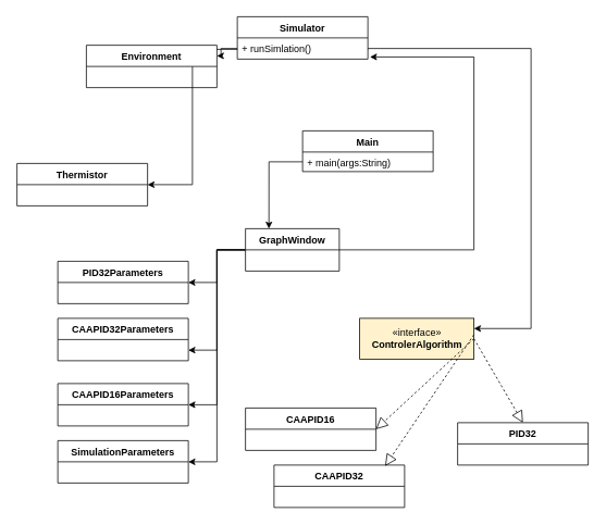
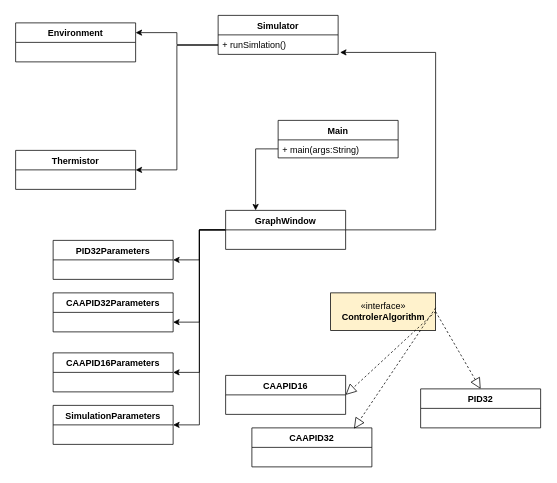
  <mxCell id="0" />
  <mxCell id="1" parent="0" />
  <mxCell id="2" value="Main" style="swimlane;fontStyle=1;align=center;verticalAlign=top;childLayout=stackLayout;horizontal=1;startSize=26;horizontalStack=0;resizeParent=1;resizeParentMax=0;resizeLast=0;collapsible=1;marginBottom=0;" vertex="1" parent="1"><mxGeometry x="370" y="160" width="160" height="50" as="geometry" /></mxCell>
  <mxCell id="3" value="+ main(args:String)" style="text;strokeColor=none;fillColor=none;align=left;verticalAlign=top;spacingLeft=4;spacingRight=4;overflow=hidden;rotatable=0;points=[[0,0.5],[1,0.5]];portConstraint=eastwest;" vertex="1" parent="2"><mxGeometry y="26" width="160" height="24" as="geometry" /></mxCell>
  <mxCell id="4" style="edgeStyle=orthogonalEdgeStyle;rounded=0;orthogonalLoop=1;jettySize=auto;html=1;entryX=1;entryY=0.5;entryDx=0;entryDy=0;" edge="1" parent="1" source="5" target="26"><mxGeometry relative="1" as="geometry"><Array as="points"><mxPoint x="235" y="60" /><mxPoint x="235" y="226" /></Array></mxGeometry></mxCell>
  <mxCell id="5" value="Simulator" style="swimlane;fontStyle=1;align=center;verticalAlign=top;childLayout=stackLayout;horizontal=1;startSize=26;horizontalStack=0;resizeParent=1;resizeParentMax=0;resizeLast=0;collapsible=1;marginBottom=0;" vertex="1" parent="1"><mxGeometry x="290" y="20" width="160" height="52" as="geometry" /></mxCell>
  <mxCell id="6" value="+ runSimlation()" style="text;strokeColor=none;fillColor=none;align=left;verticalAlign=top;spacingLeft=4;spacingRight=4;overflow=hidden;rotatable=0;points=[[0,0.5],[1,0.5]];portConstraint=eastwest;" vertex="1" parent="5"><mxGeometry y="26" width="160" height="26" as="geometry" /></mxCell>
  <mxCell id="7" value="PID32Parameters" style="swimlane;fontStyle=1;align=center;verticalAlign=top;childLayout=stackLayout;horizontal=1;startSize=26;horizontalStack=0;resizeParent=1;resizeParentMax=0;resizeLast=0;collapsible=1;marginBottom=0;" vertex="1" parent="1"><mxGeometry x="70" y="320" width="160" height="52" as="geometry" /></mxCell>
  <mxCell id="8" value="CAAPID32Parameters" style="swimlane;fontStyle=1;align=center;verticalAlign=top;childLayout=stackLayout;horizontal=1;startSize=26;horizontalStack=0;resizeParent=1;resizeParentMax=0;resizeLast=0;collapsible=1;marginBottom=0;" vertex="1" parent="1"><mxGeometry x="70" y="390" width="160" height="52" as="geometry" /></mxCell>
  <mxCell id="9" value="SimulationParameters&#10;" style="swimlane;fontStyle=1;align=center;verticalAlign=top;childLayout=stackLayout;horizontal=1;startSize=26;horizontalStack=0;resizeParent=1;resizeParentMax=0;resizeLast=0;collapsible=1;marginBottom=0;" vertex="1" parent="1"><mxGeometry x="70" y="540" width="160" height="52" as="geometry" /></mxCell>
  <mxCell id="10" value="CAAPID16Parameters&#10;" style="swimlane;fontStyle=1;align=center;verticalAlign=top;childLayout=stackLayout;horizontal=1;startSize=26;horizontalStack=0;resizeParent=1;resizeParentMax=0;resizeLast=0;collapsible=1;marginBottom=0;" vertex="1" parent="1"><mxGeometry x="70" y="470" width="160" height="52" as="geometry" /></mxCell>
  <mxCell id="11" value="«interface»&lt;br&gt;&lt;b&gt;ControlerAlgorithm&lt;/b&gt;" style="html=1;fillColor=#fff2cc;" vertex="1" parent="1"><mxGeometry x="440" y="390" width="140" height="50" as="geometry" /></mxCell>
  <mxCell id="12" value="CAAPID16" style="swimlane;fontStyle=1;align=center;verticalAlign=top;childLayout=stackLayout;horizontal=1;startSize=26;horizontalStack=0;resizeParent=1;resizeParentMax=0;resizeLast=0;collapsible=1;marginBottom=0;" vertex="1" parent="1"><mxGeometry x="300" y="500" width="160" height="52" as="geometry" /></mxCell>
  <mxCell id="13" value="CAAPID32&#10;" style="swimlane;fontStyle=1;align=center;verticalAlign=top;childLayout=stackLayout;horizontal=1;startSize=26;horizontalStack=0;resizeParent=1;resizeParentMax=0;resizeLast=0;collapsible=1;marginBottom=0;" vertex="1" parent="1"><mxGeometry x="335" y="570" width="160" height="52" as="geometry" /></mxCell>
  <mxCell id="14" value="PID32" style="swimlane;fontStyle=1;align=center;verticalAlign=top;childLayout=stackLayout;horizontal=1;startSize=26;horizontalStack=0;resizeParent=1;resizeParentMax=0;resizeLast=0;collapsible=1;marginBottom=0;" vertex="1" parent="1"><mxGeometry x="560" y="518" width="160" height="52" as="geometry" /></mxCell>
  <mxCell id="15" value="" style="endArrow=block;dashed=1;endFill=0;endSize=12;html=1;exitX=1;exitY=0.5;exitDx=0;exitDy=0;entryX=1;entryY=0.5;entryDx=0;entryDy=0;" edge="1" parent="1" source="11" target="12"><mxGeometry width="160" relative="1" as="geometry"><mxPoint x="600" y="384.5" as="sourcePoint" /><mxPoint x="760" y="384.5" as="targetPoint" /></mxGeometry></mxCell>
  <mxCell id="16" value="" style="endArrow=block;dashed=1;endFill=0;endSize=12;html=1;entryX=0.851;entryY=0.023;entryDx=0;entryDy=0;entryPerimeter=0;" edge="1" parent="1" target="13"><mxGeometry width="160" relative="1" as="geometry"><mxPoint x="580" y="410" as="sourcePoint" /><mxPoint x="570" y="591" as="targetPoint" /></mxGeometry></mxCell>
  <mxCell id="17" value="" style="endArrow=block;dashed=1;endFill=0;endSize=12;html=1;entryX=0.5;entryY=0;entryDx=0;entryDy=0;exitX=1;exitY=0.5;exitDx=0;exitDy=0;" edge="1" parent="1" source="11" target="14"><mxGeometry width="160" relative="1" as="geometry"><mxPoint x="600" y="500" as="sourcePoint" /><mxPoint x="570" y="676" as="targetPoint" /></mxGeometry></mxCell>
  <mxCell id="18" style="edgeStyle=orthogonalEdgeStyle;rounded=0;orthogonalLoop=1;jettySize=auto;html=1;entryX=1;entryY=0.5;entryDx=0;entryDy=0;" edge="1" parent="1" source="23" target="7"><mxGeometry relative="1" as="geometry" /></mxCell>
  <mxCell id="19" style="edgeStyle=orthogonalEdgeStyle;rounded=0;orthogonalLoop=1;jettySize=auto;html=1;entryX=1;entryY=0.75;entryDx=0;entryDy=0;" edge="1" parent="1" source="23" target="8"><mxGeometry relative="1" as="geometry" /></mxCell>
  <mxCell id="20" style="edgeStyle=orthogonalEdgeStyle;rounded=0;orthogonalLoop=1;jettySize=auto;html=1;entryX=1;entryY=0.5;entryDx=0;entryDy=0;" edge="1" parent="1" source="23" target="10"><mxGeometry relative="1" as="geometry" /></mxCell>
  <mxCell id="21" style="edgeStyle=orthogonalEdgeStyle;rounded=0;orthogonalLoop=1;jettySize=auto;html=1;entryX=1;entryY=0.5;entryDx=0;entryDy=0;" edge="1" parent="1" source="23" target="9"><mxGeometry relative="1" as="geometry" /></mxCell>
  <mxCell id="22" style="edgeStyle=orthogonalEdgeStyle;rounded=0;orthogonalLoop=1;jettySize=auto;html=1;entryX=1.016;entryY=0.899;entryDx=0;entryDy=0;entryPerimeter=0;exitX=1;exitY=0.5;exitDx=0;exitDy=0;" edge="1" parent="1" source="23" target="6"><mxGeometry relative="1" as="geometry"><mxPoint x="580" y="70" as="targetPoint" /><Array as="points"><mxPoint x="580" y="306" /><mxPoint x="580" y="69" /></Array></mxGeometry></mxCell>
- <mxCell id="23" value="GraphWindow" style="swimlane;fontStyle=1;align=center;verticalAlign=top;childLayout=stackLayout;horizontal=1;startSize=26;horizontalStack=0;resizeParent=1;resizeParentMax=0;resizeLast=0;collapsible=1;marginBottom=0;" vertex="1" parent="1"><mxGeometry x="300" y="280" width="115" height="52" as="geometry" /></mxCell>
+ <mxCell id="23" value="GraphWindow" style="swimlane;fontStyle=1;align=center;verticalAlign=top;childLayout=stackLayout;horizontal=1;startSize=26;horizontalStack=0;resizeParent=1;resizeParentMax=0;resizeLast=0;collapsible=1;marginBottom=0;" vertex="1" parent="1"><mxGeometry x="300" y="280" width="160" height="52" as="geometry" /></mxCell>
  <mxCell id="24" style="edgeStyle=orthogonalEdgeStyle;rounded=0;orthogonalLoop=1;jettySize=auto;html=1;entryX=0.25;entryY=0;entryDx=0;entryDy=0;" edge="1" parent="1" source="3" target="23"><mxGeometry relative="1" as="geometry" /></mxCell>
- <mxCell id="25" style="edgeStyle=orthogonalEdgeStyle;rounded=0;orthogonalLoop=1;jettySize=auto;html=1;entryX=1;entryY=0.25;entryDx=0;entryDy=0;" edge="1" parent="1" source="6" target="11"><mxGeometry relative="1" as="geometry"><mxPoint x="640" y="410" as="targetPoint" /><Array as="points"><mxPoint x="650" y="59" /><mxPoint x="650" y="403" /></Array></mxGeometry></mxCell>
  <mxCell id="26" value="Thermistor" style="swimlane;fontStyle=1;align=center;verticalAlign=top;childLayout=stackLayout;horizontal=1;startSize=26;horizontalStack=0;resizeParent=1;resizeParentMax=0;resizeLast=0;collapsible=1;marginBottom=0;" vertex="1" parent="1"><mxGeometry x="20" y="200" width="160" height="52" as="geometry" /></mxCell>
- <mxCell id="27" value="Environment" style="swimlane;fontStyle=1;align=center;verticalAlign=top;childLayout=stackLayout;horizontal=1;startSize=26;horizontalStack=0;resizeParent=1;resizeParentMax=0;resizeLast=0;collapsible=1;marginBottom=0;" vertex="1" parent="1"><mxGeometry x="105" y="55" width="160" height="52" as="geometry" /></mxCell>
+ <mxCell id="27" value="Environment" style="swimlane;fontStyle=1;align=center;verticalAlign=top;childLayout=stackLayout;horizontal=1;startSize=26;horizontalStack=0;resizeParent=1;resizeParentMax=0;resizeLast=0;collapsible=1;marginBottom=0;" vertex="1" parent="1"><mxGeometry x="20" y="30" width="160" height="52" as="geometry" /></mxCell>
  <mxCell id="28" style="edgeStyle=orthogonalEdgeStyle;rounded=0;orthogonalLoop=1;jettySize=auto;html=1;entryX=1;entryY=0.25;entryDx=0;entryDy=0;" edge="1" parent="1" source="6" target="27"><mxGeometry relative="1" as="geometry" /></mxCell>
